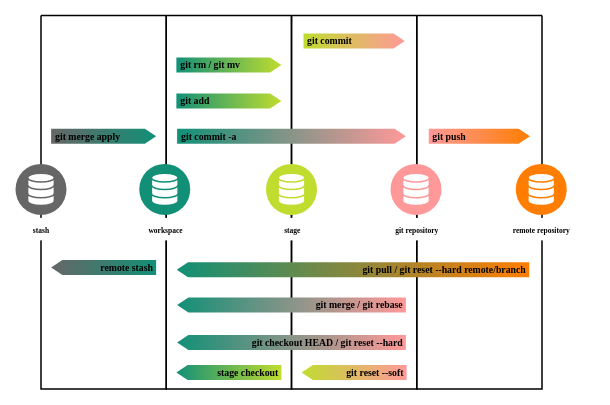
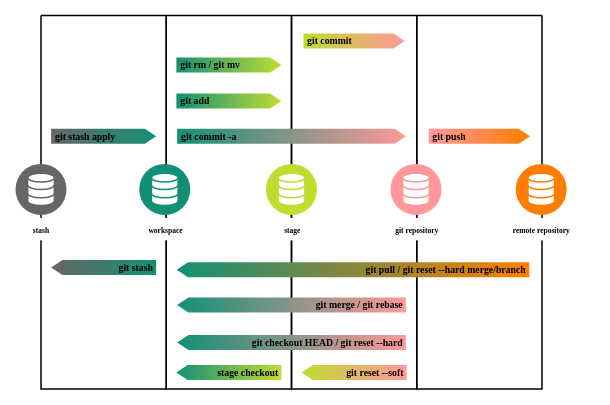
  <mxCell id="0" />
  <mxCell id="1" parent="0" />
  <mxCell id="2" value="" style="group" vertex="1" connectable="0" parent="1"><mxGeometry x="54" y="20" width="668" height="498" as="geometry" /></mxCell>
  <mxCell id="3" value="" style="swimlane;startSize=0;rounded=0;shadow=0;glass=0;sketch=0;container=0;fontSize=20;fillColor=#FFFFFF;swimlaneLine=1;strokeWidth=2;" vertex="1" parent="2"><mxGeometry width="167" height="498" as="geometry" /></mxCell>
  <mxCell id="4" value="" style="group" vertex="1" connectable="0" parent="3"><mxGeometry x="-34" y="198" width="68" height="102" as="geometry" /></mxCell>
  <mxCell id="5" value="&lt;p style=&quot;line-height: 2; font-size: 19px;&quot;&gt;&lt;br&gt;&lt;/p&gt;" style="ellipse;whiteSpace=wrap;html=1;aspect=fixed;rounded=0;shadow=0;glass=0;sketch=0;fontFamily=Verdana;fontSize=20;fillColor=#666666;strokeColor=none;" vertex="1" parent="4"><mxGeometry width="68" height="68" as="geometry" /></mxCell>
  <mxCell id="6" value="" style="html=1;verticalLabelPosition=bottom;align=center;labelBackgroundColor=#ffffff;verticalAlign=top;strokeWidth=2;strokeColor=#666666;shadow=0;dashed=0;shape=mxgraph.ios7.icons.data;rounded=0;glass=0;sketch=0;fontFamily=Verdana;fontSize=20;fillColor=#FFFFFF;aspect=fixed;" vertex="1" parent="4"><mxGeometry x="16.17" y="12.38" width="35.66" height="43.24" as="geometry" /></mxCell>
  <mxCell id="7" value="&lt;font style=&quot;font-size: 10px;&quot;&gt;&lt;b&gt;stash&lt;/b&gt;&lt;/font&gt;" style="text;html=1;resizable=0;autosize=1;align=center;verticalAlign=middle;points=[];fillColor=#FFFFFF;strokeColor=none;rounded=0;shadow=0;glass=0;labelBackgroundColor=#FFFFFF;sketch=0;fontFamily=Verdana;fontSize=15;" vertex="1" parent="4"><mxGeometry x="7.0" y="72" width="54" height="30" as="geometry" /></mxCell>
- <mxCell id="8" value="&lt;pre&gt;&lt;font style=&quot;font-size: 13px;&quot; face=&quot;Verdana&quot;&gt;&lt;b&gt; git merge apply&lt;/b&gt;&lt;/font&gt;&lt;/pre&gt;" style="html=1;shadow=0;dashed=0;align=left;verticalAlign=middle;shape=mxgraph.arrows2.arrow;dy=0;dx=15;notch=0;rounded=0;glass=0;sketch=0;strokeColor=none;fillColor=#129077;gradientColor=#666666;gradientDirection=west;" vertex="1" parent="3"><mxGeometry x="13.5" y="151" width="140" height="20" as="geometry" /></mxCell>
- <mxCell id="9" value="&lt;pre&gt;&lt;font face=&quot;Verdana&quot;&gt;&lt;span style=&quot;font-size: 13px;&quot;&gt;&lt;b&gt;remote stash &lt;/b&gt;&lt;/span&gt;&lt;/font&gt;&lt;/pre&gt;" style="html=1;shadow=0;dashed=0;align=right;verticalAlign=middle;shape=mxgraph.arrows2.arrow;dy=0;dx=15;notch=0;rounded=0;glass=0;sketch=0;direction=west;strokeColor=none;fillColor=#666666;gradientColor=#129077;gradientDirection=west;" vertex="1" parent="3"><mxGeometry x="13.5" y="326" width="140" height="20" as="geometry" /></mxCell>
+ <mxCell id="8" value="&lt;pre&gt;&lt;font style=&quot;font-size: 13px;&quot; face=&quot;Verdana&quot;&gt;&lt;b&gt; git stash apply&lt;/b&gt;&lt;/font&gt;&lt;/pre&gt;" style="html=1;shadow=0;dashed=0;align=left;verticalAlign=middle;shape=mxgraph.arrows2.arrow;dy=0;dx=15;notch=0;rounded=0;glass=0;sketch=0;strokeColor=none;fillColor=#129077;gradientColor=#666666;gradientDirection=west;" vertex="1" parent="3"><mxGeometry x="13.5" y="151" width="140" height="20" as="geometry" /></mxCell>
+ <mxCell id="9" value="&lt;pre&gt;&lt;font face=&quot;Verdana&quot;&gt;&lt;span style=&quot;font-size: 13px;&quot;&gt;&lt;b&gt;git stash &lt;/b&gt;&lt;/span&gt;&lt;/font&gt;&lt;/pre&gt;" style="html=1;shadow=0;dashed=0;align=right;verticalAlign=middle;shape=mxgraph.arrows2.arrow;dy=0;dx=15;notch=0;rounded=0;glass=0;sketch=0;direction=west;strokeColor=none;fillColor=#666666;gradientColor=#129077;gradientDirection=west;" vertex="1" parent="3"><mxGeometry x="13.5" y="326" width="140" height="20" as="geometry" /></mxCell>
  <mxCell id="10" value="" style="swimlane;startSize=0;rounded=0;shadow=0;glass=0;sketch=0;container=0;fontSize=20;fillColor=#FFFFFF;swimlaneLine=1;strokeWidth=2;gradientColor=none;" vertex="1" parent="2"><mxGeometry x="167" width="167" height="498" as="geometry" /></mxCell>
  <mxCell id="11" value="" style="group" vertex="1" connectable="0" parent="10"><mxGeometry x="-47" y="198" width="91" height="102" as="geometry" /></mxCell>
  <mxCell id="12" value="&lt;p style=&quot;line-height: 2; font-size: 19px;&quot;&gt;&lt;br&gt;&lt;/p&gt;" style="ellipse;whiteSpace=wrap;html=1;aspect=fixed;rounded=0;shadow=0;glass=0;sketch=0;fontFamily=Verdana;fontSize=20;fillColor=#129077;strokeColor=none;" vertex="1" parent="11"><mxGeometry x="11.0" width="68" height="68" as="geometry" /></mxCell>
  <mxCell id="13" value="" style="html=1;verticalLabelPosition=bottom;align=center;labelBackgroundColor=#ffffff;verticalAlign=top;strokeWidth=2;strokeColor=#129077;shadow=0;dashed=0;shape=mxgraph.ios7.icons.data;rounded=0;glass=0;sketch=0;fontFamily=Verdana;fontSize=20;fillColor=#FFFFFF;aspect=fixed;" vertex="1" parent="11"><mxGeometry x="27.17" y="12.38" width="35.66" height="43.24" as="geometry" /></mxCell>
  <mxCell id="14" value="&lt;font style=&quot;font-size: 10px;&quot;&gt;&lt;b&gt;workspace&lt;/b&gt;&lt;/font&gt;" style="text;html=1;resizable=0;autosize=1;align=center;verticalAlign=middle;points=[];fillColor=#FFFFFF;strokeColor=none;rounded=0;shadow=0;glass=0;labelBackgroundColor=#FFFFFF;sketch=0;fontFamily=Verdana;fontSize=15;" vertex="1" parent="11"><mxGeometry y="72" width="91" height="30" as="geometry" /></mxCell>
  <mxCell id="15" value="&lt;pre&gt;&lt;font face=&quot;Verdana&quot;&gt;&lt;span style=&quot;font-size: 13px;&quot;&gt;&lt;b&gt; git add&lt;/b&gt;&lt;/span&gt;&lt;/font&gt;&lt;/pre&gt;" style="html=1;shadow=0;dashed=0;align=left;verticalAlign=middle;shape=mxgraph.arrows2.arrow;dy=0;dx=15;notch=0;rounded=0;glass=0;sketch=0;strokeColor=none;fillColor=#C0DC2F;gradientColor=#129077;gradientDirection=west;" vertex="1" parent="10"><mxGeometry x="13.5" y="104" width="140" height="20" as="geometry" /></mxCell>
  <mxCell id="16" value="&lt;pre&gt;&lt;font face=&quot;Verdana&quot;&gt;&lt;span style=&quot;font-size: 13px;&quot;&gt;&lt;b&gt; git rm / git mv&lt;/b&gt;&lt;/span&gt;&lt;/font&gt;&lt;/pre&gt;" style="html=1;shadow=0;dashed=0;align=left;verticalAlign=middle;shape=mxgraph.arrows2.arrow;dy=0;dx=15;notch=0;rounded=0;glass=0;sketch=0;strokeColor=none;fillColor=#C0DC2F;gradientColor=#129077;gradientDirection=west;" vertex="1" parent="10"><mxGeometry x="13.5" y="56" width="140" height="20" as="geometry" /></mxCell>
  <mxCell id="17" value="&lt;pre&gt;&lt;font face=&quot;Verdana&quot;&gt;&lt;span style=&quot;font-size: 13px;&quot;&gt;&lt;b&gt;stage checkout &lt;/b&gt;&lt;/span&gt;&lt;/font&gt;&lt;/pre&gt;" style="html=1;shadow=0;dashed=0;align=right;verticalAlign=middle;shape=mxgraph.arrows2.arrow;dy=0;dx=15;notch=0;rounded=0;glass=0;sketch=0;direction=west;strokeColor=none;fillColor=#129077;gradientColor=#C0DC2F;gradientDirection=west;" vertex="1" parent="10"><mxGeometry x="13.5" y="466" width="140" height="20" as="geometry" /></mxCell>
  <mxCell id="18" value="" style="swimlane;startSize=0;rounded=0;shadow=0;glass=0;sketch=0;container=0;fontSize=20;fillColor=#FFFFFF;swimlaneLine=1;strokeWidth=2;" vertex="1" parent="2"><mxGeometry x="334" width="167" height="498" as="geometry" /></mxCell>
  <mxCell id="19" value="" style="group" vertex="1" connectable="0" parent="18"><mxGeometry x="-34" y="198" width="68" height="102" as="geometry" /></mxCell>
  <mxCell id="20" value="&lt;p style=&quot;line-height: 2; font-size: 19px;&quot;&gt;&lt;br&gt;&lt;/p&gt;" style="ellipse;whiteSpace=wrap;html=1;aspect=fixed;rounded=0;shadow=0;glass=0;sketch=0;fontFamily=Verdana;fontSize=20;fillColor=#C0DC2F;strokeColor=none;" vertex="1" parent="19"><mxGeometry width="68" height="68" as="geometry" /></mxCell>
  <mxCell id="21" value="" style="html=1;verticalLabelPosition=bottom;align=center;labelBackgroundColor=#ffffff;verticalAlign=top;strokeWidth=2;strokeColor=#C0DC2F;shadow=0;dashed=0;shape=mxgraph.ios7.icons.data;rounded=0;glass=0;sketch=0;fontFamily=Verdana;fontSize=20;fillColor=#FFFFFF;aspect=fixed;" vertex="1" parent="19"><mxGeometry x="16.17" y="12.38" width="35.66" height="43.24" as="geometry" /></mxCell>
  <mxCell id="22" value="&lt;span style=&quot;font-size: 10px;&quot;&gt;&lt;b&gt;stage&lt;/b&gt;&lt;/span&gt;" style="text;html=1;resizable=0;autosize=1;align=center;verticalAlign=middle;points=[];fillColor=#FFFFFF;strokeColor=none;rounded=0;shadow=0;glass=0;labelBackgroundColor=#FFFFFF;sketch=0;fontFamily=Verdana;fontSize=15;" vertex="1" parent="19"><mxGeometry x="7" y="72" width="55" height="30" as="geometry" /></mxCell>
  <mxCell id="23" value="&lt;pre&gt;&lt;font face=&quot;Verdana&quot;&gt;&lt;span style=&quot;font-size: 13px;&quot;&gt;&lt;b&gt; git commit -a&lt;/b&gt;&lt;/span&gt;&lt;/font&gt;&lt;/pre&gt;" style="html=1;shadow=0;dashed=0;align=left;verticalAlign=middle;shape=mxgraph.arrows2.arrow;dy=0;dx=15;notch=0;rounded=0;glass=0;sketch=0;strokeColor=none;fillColor=#FF9999;gradientColor=#129077;gradientDirection=west;" vertex="1" parent="18"><mxGeometry x="-152.5" y="151" width="305" height="20" as="geometry" /></mxCell>
  <mxCell id="24" value="&lt;pre&gt;&lt;font face=&quot;Verdana&quot;&gt;&lt;span style=&quot;font-size: 13px;&quot;&gt;&lt;b&gt; git commit &lt;/b&gt;&lt;/span&gt;&lt;/font&gt;&lt;/pre&gt;" style="html=1;shadow=0;dashed=0;align=left;verticalAlign=middle;shape=mxgraph.arrows2.arrow;dy=0;dx=15;notch=0;rounded=0;glass=0;sketch=0;strokeColor=none;fillColor=#FF9999;gradientColor=#C0DC2F;gradientDirection=west;" vertex="1" parent="18"><mxGeometry x="16" y="24" width="135" height="20" as="geometry" /></mxCell>
  <mxCell id="25" value="&lt;pre&gt;&lt;font face=&quot;Verdana&quot;&gt;&lt;span style=&quot;font-size: 13px;&quot;&gt;&lt;b&gt;git merge / git rebase &lt;/b&gt;&lt;/span&gt;&lt;/font&gt;&lt;/pre&gt;" style="html=1;shadow=0;dashed=0;align=right;verticalAlign=middle;shape=mxgraph.arrows2.arrow;dy=0;dx=15;notch=0;rounded=0;glass=0;sketch=0;direction=west;strokeColor=none;fillColor=#129077;gradientColor=#FF9999;gradientDirection=west;" vertex="1" parent="18"><mxGeometry x="-152.5" y="376" width="305" height="20" as="geometry" /></mxCell>
  <mxCell id="26" value="&lt;pre&gt;&lt;font face=&quot;Verdana&quot;&gt;&lt;span style=&quot;font-size: 13px;&quot;&gt;&lt;b&gt;git checkout HEAD / git reset --hard &lt;/b&gt;&lt;/span&gt;&lt;/font&gt;&lt;/pre&gt;" style="html=1;shadow=0;dashed=0;align=right;verticalAlign=middle;shape=mxgraph.arrows2.arrow;dy=0;dx=15;notch=0;rounded=0;glass=0;sketch=0;direction=west;strokeColor=none;fillColor=#129077;gradientColor=#FF9999;gradientDirection=west;" vertex="1" parent="18"><mxGeometry x="-152.5" y="426" width="305" height="20" as="geometry" /></mxCell>
  <mxCell id="27" value="&lt;pre&gt;&lt;font face=&quot;Verdana&quot;&gt;&lt;span style=&quot;font-size: 13px;&quot;&gt;&lt;b&gt;git reset --soft &lt;/b&gt;&lt;/span&gt;&lt;/font&gt;&lt;/pre&gt;" style="html=1;shadow=0;dashed=0;align=right;verticalAlign=middle;shape=mxgraph.arrows2.arrow;dy=0;dx=15;notch=0;rounded=0;glass=0;sketch=0;direction=west;strokeColor=none;fillColor=#C0DC2F;gradientColor=#FF9999;gradientDirection=west;" vertex="1" parent="18"><mxGeometry x="13.5" y="466" width="140" height="20" as="geometry" /></mxCell>
  <mxCell id="28" value="" style="swimlane;startSize=0;rounded=0;shadow=0;glass=0;sketch=0;container=0;fontSize=20;fillColor=#FFFFFF;swimlaneLine=1;strokeWidth=2;" vertex="1" parent="2"><mxGeometry x="501" width="167" height="498" as="geometry" /></mxCell>
  <mxCell id="29" value="" style="group" vertex="1" connectable="0" parent="28"><mxGeometry x="-62" y="198" width="123" height="102" as="geometry" /></mxCell>
  <mxCell id="30" value="&lt;p style=&quot;line-height: 2; font-size: 19px;&quot;&gt;&lt;br&gt;&lt;/p&gt;" style="ellipse;whiteSpace=wrap;html=1;aspect=fixed;rounded=0;shadow=0;glass=0;sketch=0;fontFamily=Verdana;fontSize=20;fillColor=#FF9999;strokeColor=none;" vertex="1" parent="29"><mxGeometry x="27" width="68" height="68" as="geometry" /></mxCell>
  <mxCell id="31" value="" style="html=1;verticalLabelPosition=bottom;align=center;labelBackgroundColor=#ffffff;verticalAlign=top;strokeWidth=2;strokeColor=#FF9999;shadow=0;dashed=0;shape=mxgraph.ios7.icons.data;rounded=0;glass=0;sketch=0;fontFamily=Verdana;fontSize=20;fillColor=#FFFFFF;aspect=fixed;" vertex="1" parent="29"><mxGeometry x="43.17" y="12.38" width="35.66" height="43.24" as="geometry" /></mxCell>
  <mxCell id="32" value="&lt;span style=&quot;font-size: 10px;&quot;&gt;&lt;b&gt;git repository&lt;/b&gt;&lt;/span&gt;" style="text;html=1;resizable=0;autosize=1;align=center;verticalAlign=middle;points=[];fillColor=#FFFFFF;strokeColor=none;rounded=0;shadow=0;glass=0;labelBackgroundColor=#FFFFFF;sketch=0;fontFamily=Verdana;fontSize=15;" vertex="1" parent="29"><mxGeometry y="72" width="123" height="30" as="geometry" /></mxCell>
- <mxCell id="33" value="&lt;pre&gt;&lt;font face=&quot;Verdana&quot;&gt;&lt;span style=&quot;font-size: 13px;&quot;&gt;&lt;b&gt;  git pull / git reset --hard remote/branch &lt;/b&gt;&lt;/span&gt;&lt;/font&gt;&lt;/pre&gt;" style="html=1;shadow=0;dashed=0;align=right;verticalAlign=middle;shape=mxgraph.arrows2.arrow;dy=0;dx=15;notch=0;rounded=0;glass=0;sketch=0;direction=west;strokeColor=none;fillColor=#129077;gradientColor=#FF7E01;gradientDirection=west;" vertex="1" parent="28"><mxGeometry x="-320" y="329" width="470" height="20" as="geometry" /></mxCell>
+ <mxCell id="33" value="&lt;pre&gt;&lt;font face=&quot;Verdana&quot;&gt;&lt;span style=&quot;font-size: 13px;&quot;&gt;&lt;b&gt;  git pull / git reset --hard merge/branch &lt;/b&gt;&lt;/span&gt;&lt;/font&gt;&lt;/pre&gt;" style="html=1;shadow=0;dashed=0;align=right;verticalAlign=middle;shape=mxgraph.arrows2.arrow;dy=0;dx=15;notch=0;rounded=0;glass=0;sketch=0;direction=west;strokeColor=none;fillColor=#129077;gradientColor=#FF7E01;gradientDirection=west;" vertex="1" parent="28"><mxGeometry x="-320" y="329" width="470" height="20" as="geometry" /></mxCell>
  <mxCell id="34" value="&lt;pre&gt;&lt;font face=&quot;Verdana&quot;&gt;&lt;span style=&quot;font-size: 13px;&quot;&gt;&lt;b&gt; git push&lt;/b&gt;&lt;/span&gt;&lt;/font&gt;&lt;/pre&gt;" style="html=1;shadow=0;dashed=0;align=left;verticalAlign=middle;shape=mxgraph.arrows2.arrow;dy=0;dx=15;notch=0;rounded=0;glass=0;sketch=0;strokeColor=none;fillColor=#FF7E01;gradientColor=#FF9999;gradientDirection=west;" vertex="1" parent="28"><mxGeometry x="16" y="151" width="135" height="20" as="geometry" /></mxCell>
  <mxCell id="35" value="" style="group" vertex="1" connectable="0" parent="1"><mxGeometry x="651" y="218" width="140" height="102" as="geometry" /></mxCell>
  <mxCell id="36" value="&lt;p style=&quot;line-height: 2; font-size: 19px;&quot;&gt;&lt;br&gt;&lt;/p&gt;" style="ellipse;whiteSpace=wrap;html=1;aspect=fixed;rounded=0;shadow=0;glass=0;sketch=0;fontFamily=Verdana;fontSize=20;fillColor=#FF7E01;strokeColor=none;" vertex="1" parent="35"><mxGeometry x="36.0" width="68" height="68" as="geometry" /></mxCell>
  <mxCell id="37" value="" style="html=1;verticalLabelPosition=bottom;align=center;labelBackgroundColor=#ffffff;verticalAlign=top;strokeWidth=2;strokeColor=#FF7E01;shadow=0;dashed=0;shape=mxgraph.ios7.icons.data;rounded=0;glass=0;sketch=0;fontFamily=Verdana;fontSize=20;fillColor=#FFFFFF;aspect=fixed;" vertex="1" parent="35"><mxGeometry x="52.17" y="12.38" width="35.66" height="43.24" as="geometry" /></mxCell>
  <mxCell id="38" value="&lt;font style=&quot;font-size: 10px;&quot;&gt;&lt;b&gt;remote repository&lt;/b&gt;&lt;/font&gt;" style="text;html=1;resizable=0;autosize=1;align=center;verticalAlign=middle;points=[];fillColor=#FFFFFF;strokeColor=none;rounded=0;shadow=0;glass=0;labelBackgroundColor=#FFFFFF;sketch=0;fontFamily=Verdana;fontSize=15;" vertex="1" parent="35"><mxGeometry y="72" width="140" height="30" as="geometry" /></mxCell>
